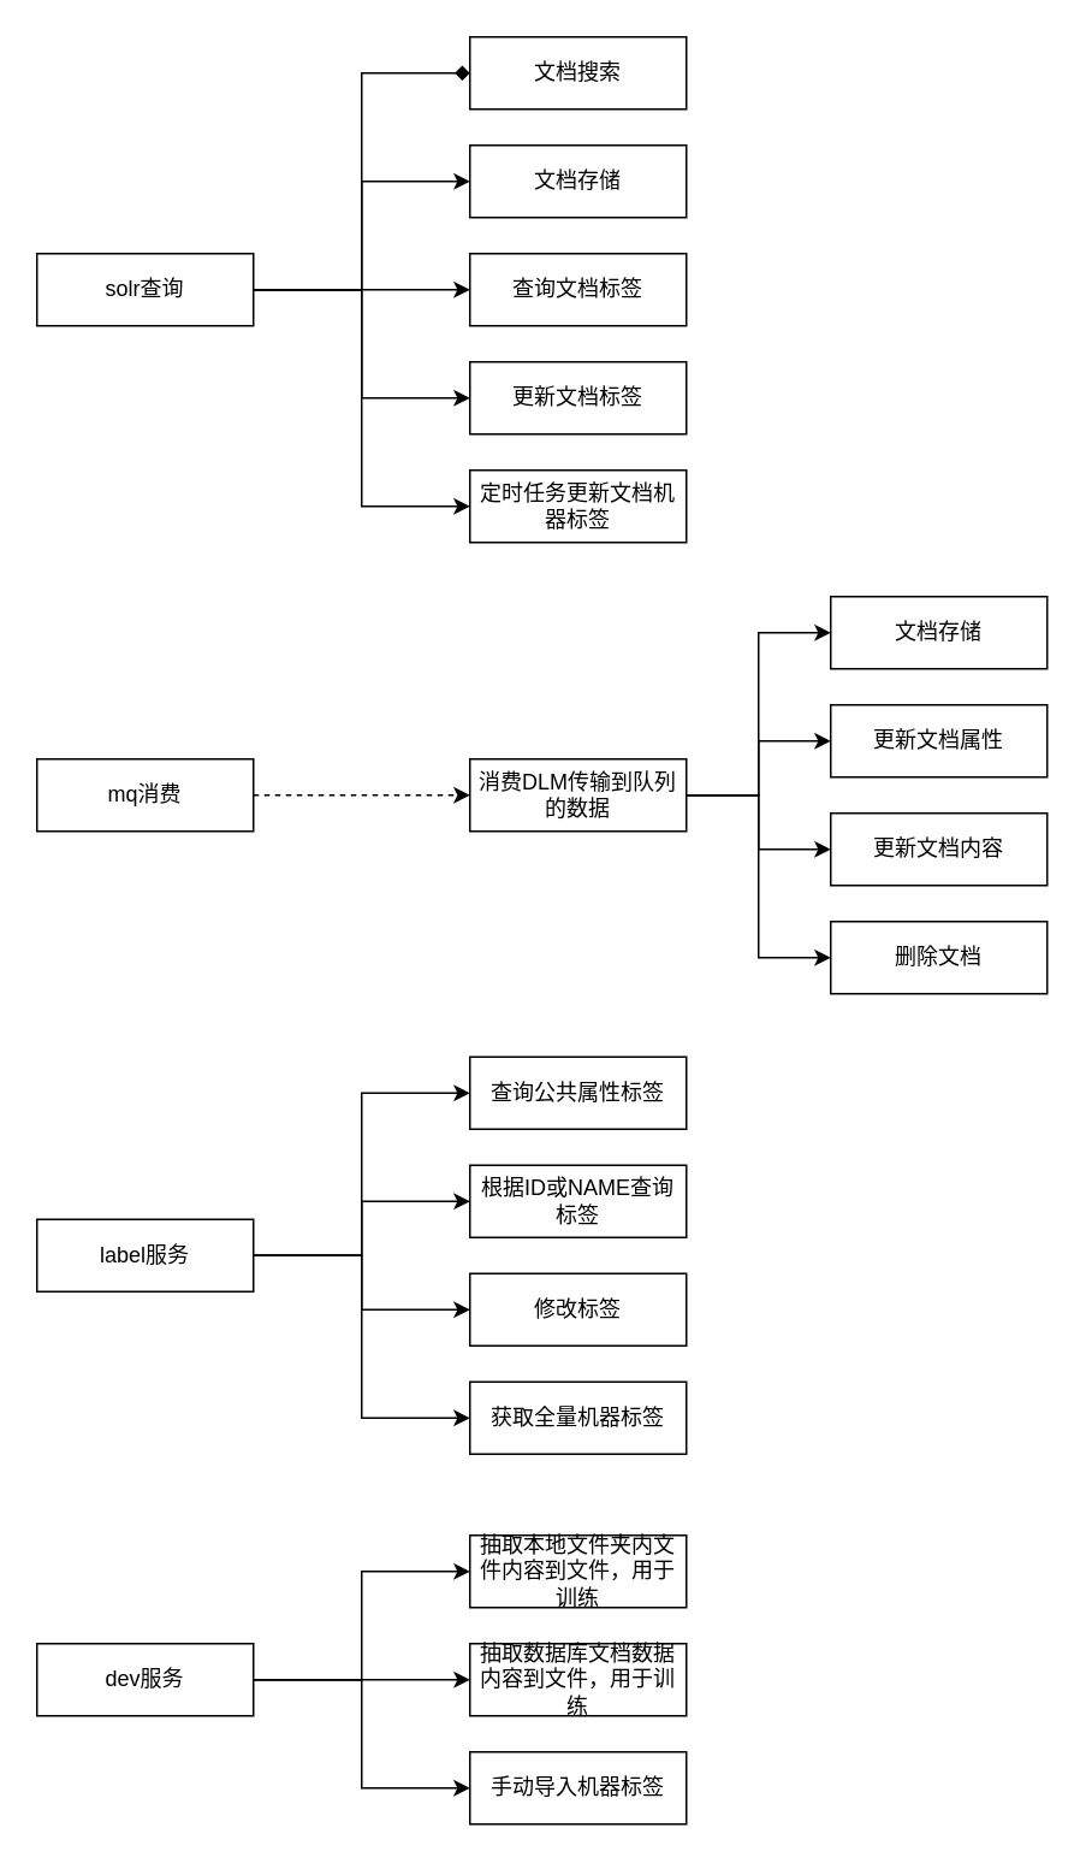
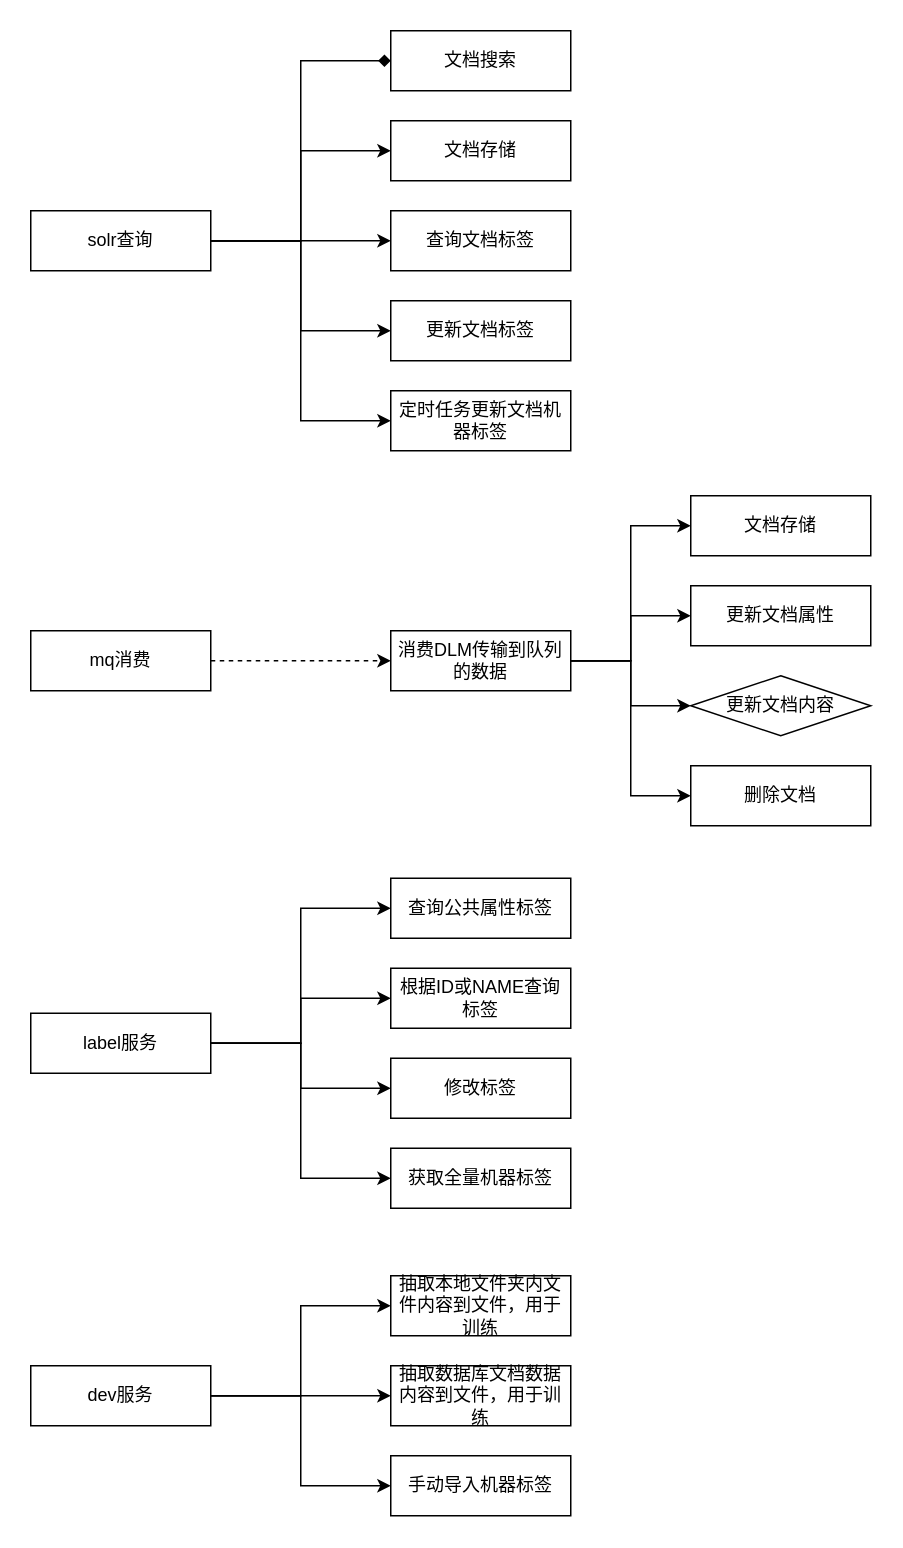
  <mxCell id="0" />
  <mxCell id="1" parent="0" />
  <mxCell id="2" value="文档存储" style="rounded=0;whiteSpace=wrap;html=1;" vertex="1" parent="1"><mxGeometry x="460" y="330" width="120" height="40" as="geometry" /></mxCell>
  <mxCell id="3" style="edgeStyle=orthogonalEdgeStyle;rounded=0;orthogonalLoop=1;jettySize=auto;html=1;entryX=0;entryY=0.5;entryDx=0;entryDy=0;endArrow=diamond;" edge="1" parent="1" source="8" target="23"><mxGeometry relative="1" as="geometry" /></mxCell>
  <mxCell id="4" style="edgeStyle=orthogonalEdgeStyle;rounded=0;orthogonalLoop=1;jettySize=auto;html=1;entryX=0;entryY=0.5;entryDx=0;entryDy=0;" edge="1" parent="1" source="8" target="24"><mxGeometry relative="1" as="geometry" /></mxCell>
  <mxCell id="5" style="edgeStyle=orthogonalEdgeStyle;rounded=0;orthogonalLoop=1;jettySize=auto;html=1;entryX=0;entryY=0.5;entryDx=0;entryDy=0;" edge="1" parent="1" source="8" target="21"><mxGeometry relative="1" as="geometry" /></mxCell>
  <mxCell id="6" style="edgeStyle=orthogonalEdgeStyle;rounded=0;orthogonalLoop=1;jettySize=auto;html=1;entryX=0;entryY=0.5;entryDx=0;entryDy=0;" edge="1" parent="1" source="8" target="22"><mxGeometry relative="1" as="geometry" /></mxCell>
  <mxCell id="7" style="edgeStyle=orthogonalEdgeStyle;rounded=0;orthogonalLoop=1;jettySize=auto;html=1;entryX=0;entryY=0.5;entryDx=0;entryDy=0;" edge="1" parent="1" source="8" target="35"><mxGeometry relative="1" as="geometry" /></mxCell>
  <mxCell id="8" value="solr查询" style="rounded=0;whiteSpace=wrap;html=1;" vertex="1" parent="1"><mxGeometry x="20" y="140" width="120" height="40" as="geometry" /></mxCell>
  <mxCell id="9" style="edgeStyle=orthogonalEdgeStyle;rounded=0;orthogonalLoop=1;jettySize=auto;html=1;entryX=0;entryY=0.5;entryDx=0;entryDy=0;" edge="1" parent="1" source="12" target="34"><mxGeometry relative="1" as="geometry" /></mxCell>
  <mxCell id="10" style="edgeStyle=orthogonalEdgeStyle;rounded=0;orthogonalLoop=1;jettySize=auto;html=1;entryX=0;entryY=0.5;entryDx=0;entryDy=0;" edge="1" parent="1" source="12" target="13"><mxGeometry relative="1" as="geometry" /></mxCell>
  <mxCell id="11" style="edgeStyle=orthogonalEdgeStyle;rounded=0;orthogonalLoop=1;jettySize=auto;html=1;entryX=0;entryY=0.5;entryDx=0;entryDy=0;" edge="1" parent="1" source="12" target="33"><mxGeometry relative="1" as="geometry" /></mxCell>
  <mxCell id="12" value="dev服务" style="rounded=0;whiteSpace=wrap;html=1;" vertex="1" parent="1"><mxGeometry x="20" y="910" width="120" height="40" as="geometry" /></mxCell>
  <mxCell id="13" value="抽取数据库文档数据内容到文件，用于训练" style="rounded=0;whiteSpace=wrap;html=1;" vertex="1" parent="1"><mxGeometry x="260" y="910" width="120" height="40" as="geometry" /></mxCell>
  <mxCell id="14" value="" style="edgeStyle=orthogonalEdgeStyle;rounded=0;orthogonalLoop=1;jettySize=auto;html=1;dashed=1;" edge="1" parent="1" source="15" target="20"><mxGeometry relative="1" as="geometry" /></mxCell>
  <mxCell id="15" value="mq消费" style="rounded=0;whiteSpace=wrap;html=1;" vertex="1" parent="1"><mxGeometry x="20" y="420" width="120" height="40" as="geometry" /></mxCell>
  <mxCell id="16" style="edgeStyle=orthogonalEdgeStyle;rounded=0;orthogonalLoop=1;jettySize=auto;html=1;entryX=0;entryY=0.5;entryDx=0;entryDy=0;" edge="1" parent="1" source="20" target="2"><mxGeometry relative="1" as="geometry" /></mxCell>
  <mxCell id="17" style="edgeStyle=orthogonalEdgeStyle;rounded=0;orthogonalLoop=1;jettySize=auto;html=1;entryX=0;entryY=0.5;entryDx=0;entryDy=0;" edge="1" parent="1" source="20" target="25"><mxGeometry relative="1" as="geometry" /></mxCell>
  <mxCell id="18" style="edgeStyle=orthogonalEdgeStyle;rounded=0;orthogonalLoop=1;jettySize=auto;html=1;entryX=0;entryY=0.5;entryDx=0;entryDy=0;" edge="1" parent="1" source="20" target="26"><mxGeometry relative="1" as="geometry" /></mxCell>
  <mxCell id="19" style="edgeStyle=orthogonalEdgeStyle;rounded=0;orthogonalLoop=1;jettySize=auto;html=1;entryX=0;entryY=0.5;entryDx=0;entryDy=0;" edge="1" parent="1" source="20" target="27"><mxGeometry relative="1" as="geometry" /></mxCell>
  <mxCell id="20" value="消费DLM传输到队列的数据" style="whiteSpace=wrap;html=1;rounded=0;" vertex="1" parent="1"><mxGeometry x="260" y="420" width="120" height="40" as="geometry" /></mxCell>
  <mxCell id="21" value="查询文档标签" style="rounded=0;whiteSpace=wrap;html=1;" vertex="1" parent="1"><mxGeometry x="260" y="140" width="120" height="40" as="geometry" /></mxCell>
  <mxCell id="22" value="更新文档标签" style="rounded=0;whiteSpace=wrap;html=1;" vertex="1" parent="1"><mxGeometry x="260" y="200" width="120" height="40" as="geometry" /></mxCell>
  <mxCell id="23" value="文档搜索" style="rounded=0;whiteSpace=wrap;html=1;" vertex="1" parent="1"><mxGeometry x="260" y="20" width="120" height="40" as="geometry" /></mxCell>
  <mxCell id="24" value="文档存储" style="rounded=0;whiteSpace=wrap;html=1;" vertex="1" parent="1"><mxGeometry x="260" y="80" width="120" height="40" as="geometry" /></mxCell>
  <mxCell id="25" value="更新文档属性" style="rounded=0;whiteSpace=wrap;html=1;" vertex="1" parent="1"><mxGeometry x="460" y="390" width="120" height="40" as="geometry" /></mxCell>
- <mxCell id="26" value="更新文档内容" style="rounded=0;whiteSpace=wrap;html=1;" vertex="1" parent="1"><mxGeometry x="460" y="450" width="120" height="40" as="geometry" /></mxCell>
+ <mxCell id="26" value="更新文档内容" style="rhombus;whiteSpace=wrap;html=1;" vertex="1" parent="1"><mxGeometry x="460" y="450" width="120" height="40" as="geometry" /></mxCell>
  <mxCell id="27" value="删除文档" style="rounded=0;whiteSpace=wrap;html=1;" vertex="1" parent="1"><mxGeometry x="460" y="510" width="120" height="40" as="geometry" /></mxCell>
  <mxCell id="28" style="edgeStyle=orthogonalEdgeStyle;rounded=0;orthogonalLoop=1;jettySize=auto;html=1;entryX=0;entryY=0.5;entryDx=0;entryDy=0;" edge="1" parent="1" source="31" target="32"><mxGeometry relative="1" as="geometry" /></mxCell>
  <mxCell id="29" style="edgeStyle=orthogonalEdgeStyle;rounded=0;orthogonalLoop=1;jettySize=auto;html=1;entryX=0;entryY=0.5;entryDx=0;entryDy=0;" edge="1" parent="1" source="31" target="36"><mxGeometry relative="1" as="geometry" /></mxCell>
  <mxCell id="30" style="edgeStyle=orthogonalEdgeStyle;rounded=0;orthogonalLoop=1;jettySize=auto;html=1;entryX=0;entryY=0.5;entryDx=0;entryDy=0;" edge="1" parent="1" source="31" target="39"><mxGeometry relative="1" as="geometry" /></mxCell>
  <mxCell id="31" value="label服务" style="rounded=0;whiteSpace=wrap;html=1;" vertex="1" parent="1"><mxGeometry x="20" y="675" width="120" height="40" as="geometry" /></mxCell>
  <mxCell id="32" value="查询公共属性标签" style="rounded=0;whiteSpace=wrap;html=1;" vertex="1" parent="1"><mxGeometry x="260" y="585" width="120" height="40" as="geometry" /></mxCell>
  <mxCell id="33" value="手动导入机器标签" style="rounded=0;whiteSpace=wrap;html=1;" vertex="1" parent="1"><mxGeometry x="260" y="970" width="120" height="40" as="geometry" /></mxCell>
  <mxCell id="34" value="抽取本地文件夹内文件内容到文件，用于训练" style="rounded=0;whiteSpace=wrap;html=1;" vertex="1" parent="1"><mxGeometry x="260" y="850" width="120" height="40" as="geometry" /></mxCell>
  <mxCell id="35" value="定时任务更新文档机器标签" style="rounded=0;whiteSpace=wrap;html=1;" vertex="1" parent="1"><mxGeometry x="260" y="260" width="120" height="40" as="geometry" /></mxCell>
  <mxCell id="36" value="修改标签" style="rounded=0;whiteSpace=wrap;html=1;" vertex="1" parent="1"><mxGeometry x="260" y="705" width="120" height="40" as="geometry" /></mxCell>
  <mxCell id="37" value="根据ID或NAME查询标签" style="rounded=0;whiteSpace=wrap;html=1;" vertex="1" parent="1"><mxGeometry x="260" y="645" width="120" height="40" as="geometry" /></mxCell>
  <mxCell id="38" style="edgeStyle=orthogonalEdgeStyle;rounded=0;orthogonalLoop=1;jettySize=auto;html=1;" edge="1" parent="1" source="31" target="37"><mxGeometry relative="1" as="geometry"><mxPoint x="140" y="665" as="sourcePoint" /><mxPoint x="320" y="625" as="targetPoint" /></mxGeometry></mxCell>
  <mxCell id="39" value="获取全量机器标签" style="rounded=0;whiteSpace=wrap;html=1;" vertex="1" parent="1"><mxGeometry x="260" y="765" width="120" height="40" as="geometry" /></mxCell>
